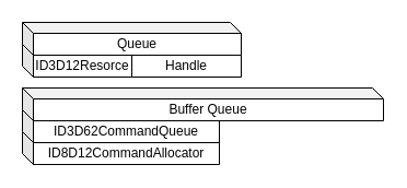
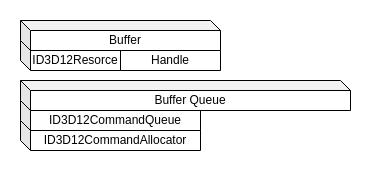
  <mxCell id="0" />
  <mxCell id="1" parent="0" />
- <mxCell id="2" value="ID8D12CommandAllocator" style="shape=cube;whiteSpace=wrap;html=1;boundedLbl=1;backgroundOutline=1;darkOpacity=0.05;darkOpacity2=0.1;size=10;" vertex="1" parent="1"><mxGeometry x="20" y="120" width="180" height="30" as="geometry" /></mxCell>
+ <mxCell id="2" value="ID3D12CommandAllocator" style="shape=cube;whiteSpace=wrap;html=1;boundedLbl=1;backgroundOutline=1;darkOpacity=0.05;darkOpacity2=0.1;size=10;" vertex="1" parent="1"><mxGeometry x="20" y="120" width="180" height="30" as="geometry" /></mxCell>
  <mxCell id="3" value="Handle" style="shape=cube;whiteSpace=wrap;html=1;boundedLbl=1;backgroundOutline=1;darkOpacity=0.05;darkOpacity2=0.1;size=10;" vertex="1" parent="1"><mxGeometry x="110" y="40" width="110" height="30" as="geometry" /></mxCell>
  <mxCell id="4" value="ID3D12Resorce" style="shape=cube;whiteSpace=wrap;html=1;boundedLbl=1;backgroundOutline=1;darkOpacity=0.05;darkOpacity2=0.1;size=10;" vertex="1" parent="1"><mxGeometry x="20" y="40" width="100" height="30" as="geometry" /></mxCell>
- <mxCell id="5" value="Queue" style="shape=cube;whiteSpace=wrap;html=1;boundedLbl=1;backgroundOutline=1;darkOpacity=0.05;darkOpacity2=0.1;size=10;" vertex="1" parent="1"><mxGeometry x="20" y="20" width="200" height="30" as="geometry" /></mxCell>
- <mxCell id="6" value="ID3D62CommandQueue" style="shape=cube;whiteSpace=wrap;html=1;boundedLbl=1;backgroundOutline=1;darkOpacity=0.05;darkOpacity2=0.1;size=10;" vertex="1" parent="1"><mxGeometry x="20" y="100" width="180" height="30" as="geometry" /></mxCell>
+ <mxCell id="5" value="Buffer" style="shape=cube;whiteSpace=wrap;html=1;boundedLbl=1;backgroundOutline=1;darkOpacity=0.05;darkOpacity2=0.1;size=10;" vertex="1" parent="1"><mxGeometry x="20" y="20" width="200" height="30" as="geometry" /></mxCell>
+ <mxCell id="6" value="ID3D12CommandQueue" style="shape=cube;whiteSpace=wrap;html=1;boundedLbl=1;backgroundOutline=1;darkOpacity=0.05;darkOpacity2=0.1;size=10;" vertex="1" parent="1"><mxGeometry x="20" y="100" width="180" height="30" as="geometry" /></mxCell>
  <mxCell id="7" value="Buffer Queue" style="shape=cube;whiteSpace=wrap;html=1;boundedLbl=1;backgroundOutline=1;darkOpacity=0.05;darkOpacity2=0.1;size=10;" vertex="1" parent="1"><mxGeometry x="20" y="80" width="330" height="30" as="geometry" /></mxCell>
